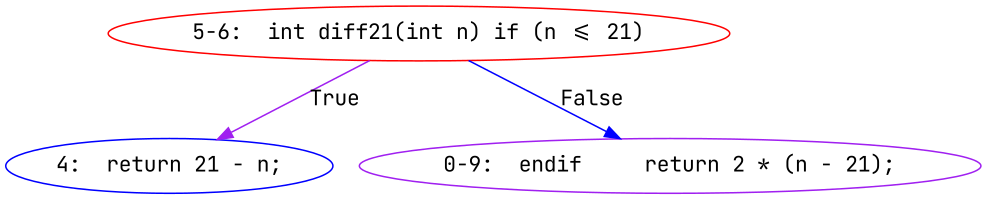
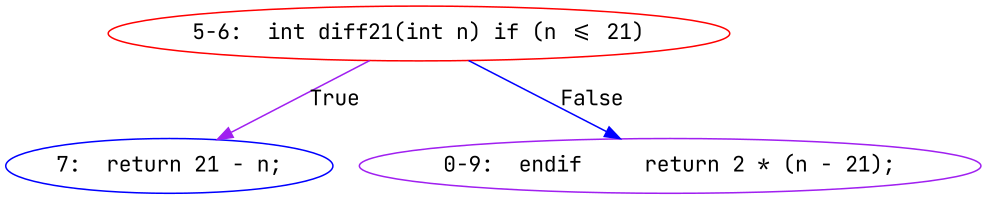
  digraph {
    fontname="JetBrains Mono"
    node [fontname="JetBrains Mono"]
    edge [fontname="JetBrains Mono"]
    n1 [label="5-6:  int diff21(int n)	if (n <= 21)" color=red]
-   n2 [label="4:  return 21 - n;" color=blue]
+   n2 [label="7:  return 21 - n;" color=blue]
    n3 [label="0-9:  endif	return 2 * (n - 21);" color=purple]
    n1 -> n2 [label=True color=purple]
    n1 -> n3 [label=False color=blue]
  }
